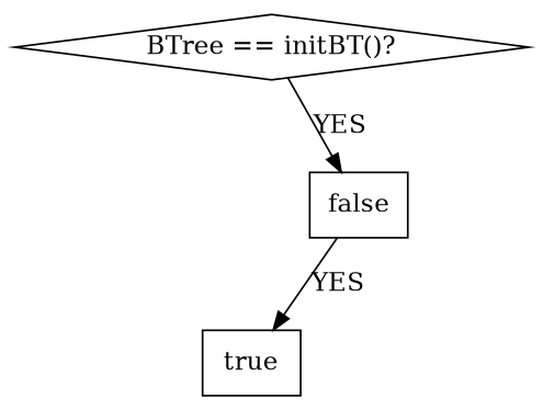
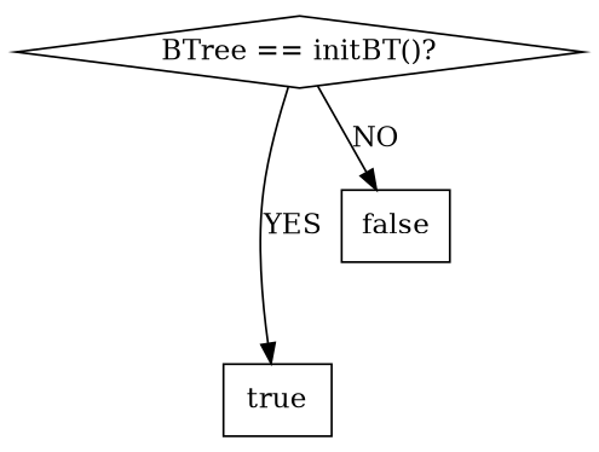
  digraph {
    compound=true
    node [shape=box]
    n1 [label="BTree == initBT()?" shape=diamond]
    true
    false
-   false -> true [label=YES]
-   n1 -> false [label=YES]
+   n1 -> true [label=YES]
+   n1 -> false [label=NO]
  }
